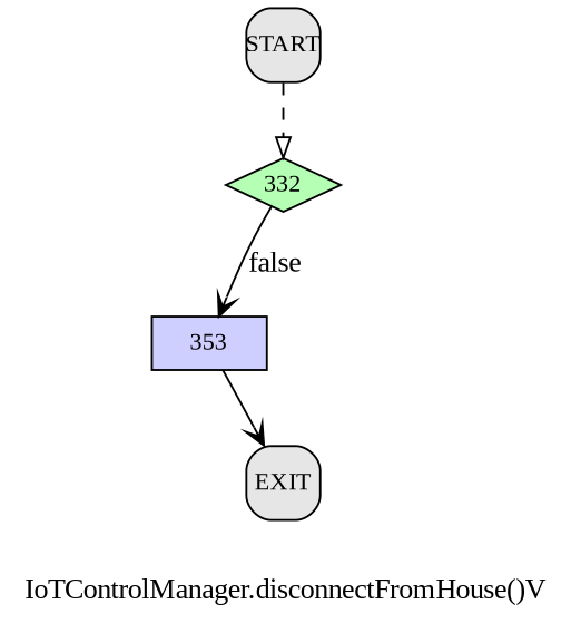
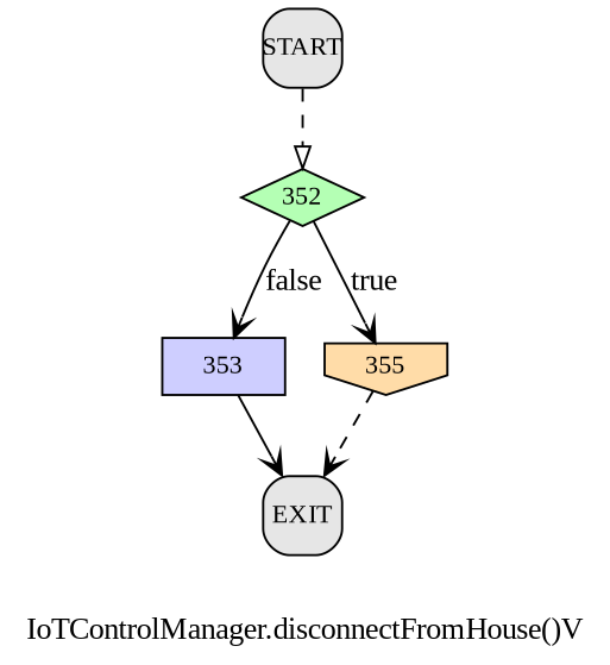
  digraph {
    fontname="Liberation Serif"
    label="IoTControlManager.disconnectFromHouse()V"
    node [fillcolor="#E6E6E6" fixedsize=true fontname="Liberation Serif" fontsize=12 shape=box style=filled]
    edge [arrowhead=vee fontname="Liberation Serif" style=solid]
-   n1 [fillcolor="#B4FFB4" height=0.36 label=332 shape=diamond width=0.78]
+   n1 [fillcolor="#B4FFB4" height=0.36 label=352 shape=diamond width=0.78]
    n2 [fillcolor="#CECEFF" height=0.36 label=353 width=0.78]
+   n3 [fillcolor="#FFDCA8" height=0.36 label=355 shape=invhouse width=0.78]
    n4 [height=0.5 label=EXIT style="filled, rounded" width=0.5]
    n5 [height=0.5 label=START style="filled, rounded" width=0.5]
    n1 -> n2 [label=false]
+   n1 -> n3 [label=true]
    n2 -> n4
+   n3 -> n4 [style=dashed]
    n5 -> n1 [arrowhead=onormal style=dashed]
  }
